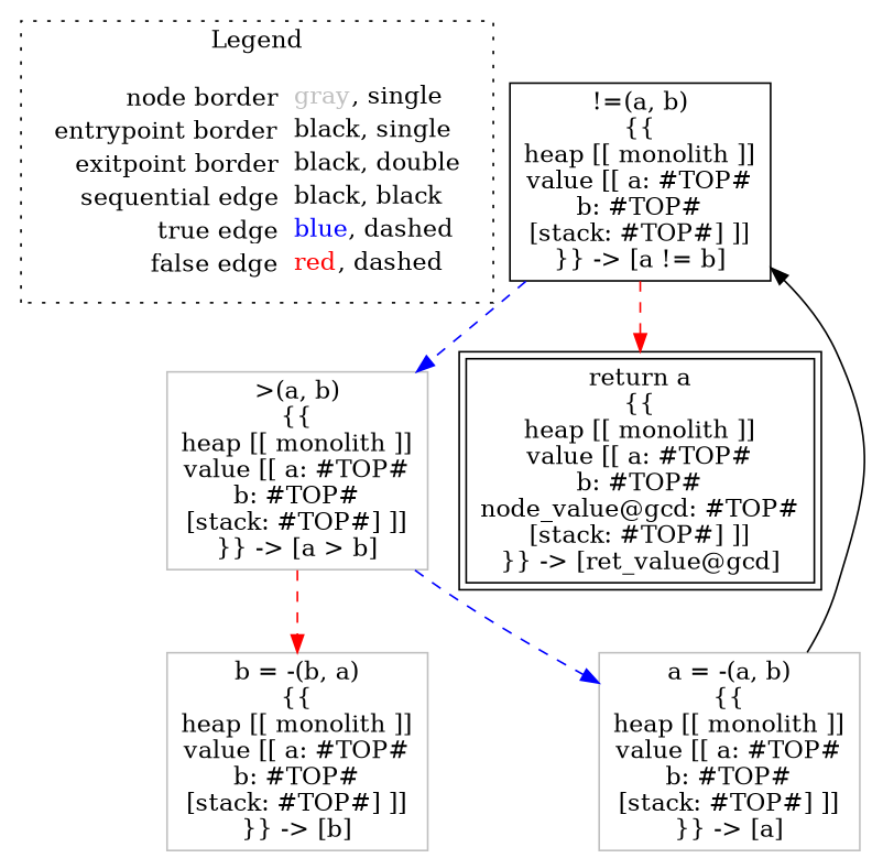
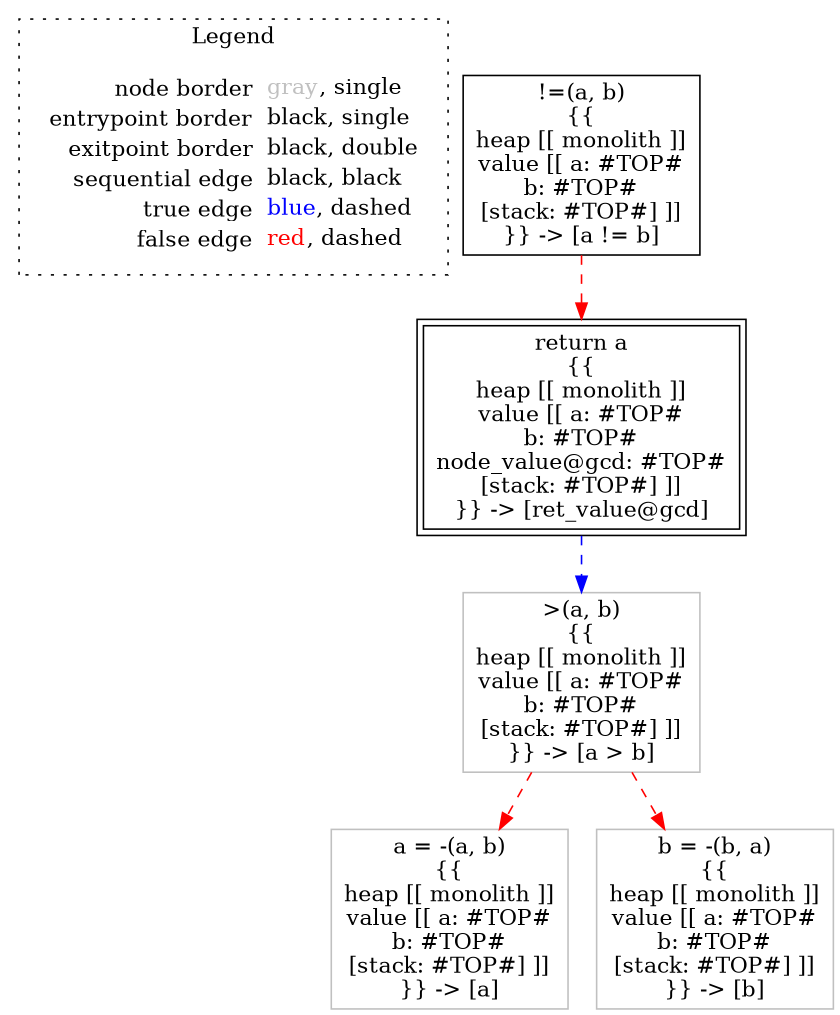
  digraph {
    fontname="DejaVu Serif"
    node [fontname="DejaVu Serif" shape=rect color=gray]
    edge [color=blue fontname="DejaVu Serif" style=dashed]
    n1 [label=<<table border="0" cellpadding="2" cellspacing="0" cellborder="0"><tr><td align="right">node border&nbsp;</td><td align="left"><font color="gray">gray</font>, single</td></tr><tr><td align="right">entrypoint border&nbsp;</td><td align="left"><font color="black">black</font>, single</td></tr><tr><td align="right">exitpoint border&nbsp;</td><td align="left"><font color="black">black</font>, double</td></tr><tr><td align="right">sequential edge&nbsp;</td><td align="left"><font color="black">black</font>, black</td></tr><tr><td align="right">true edge&nbsp;</td><td align="left"><font color="blue">blue</font>, dashed</td></tr><tr><td align="right">false edge&nbsp;</td><td align="left"><font color="red">red</font>, dashed</td></tr></table>> shape=plaintext color=""]
    n2 [color=black label=<!=(a, b)<BR/>{{<BR/>heap [[ monolith ]]<BR/>value [[ a: #TOP#<BR/>b: #TOP#<BR/>[stack: #TOP#] ]]<BR/>}} -&gt; [a != b]>]
    n3 [label=<&gt;(a, b)<BR/>{{<BR/>heap [[ monolith ]]<BR/>value [[ a: #TOP#<BR/>b: #TOP#<BR/>[stack: #TOP#] ]]<BR/>}} -&gt; [a &gt; b]>]
    n4 [color=black label=<return a<BR/>{{<BR/>heap [[ monolith ]]<BR/>value [[ a: #TOP#<BR/>b: #TOP#<BR/>node_value@gcd: #TOP#<BR/>[stack: #TOP#] ]]<BR/>}} -&gt; [ret_value@gcd]> peripheries=2]
    n5 [label=<a = -(a, b)<BR/>{{<BR/>heap [[ monolith ]]<BR/>value [[ a: #TOP#<BR/>b: #TOP#<BR/>[stack: #TOP#] ]]<BR/>}} -&gt; [a]>]
    n6 [label=<b = -(b, a)<BR/>{{<BR/>heap [[ monolith ]]<BR/>value [[ a: #TOP#<BR/>b: #TOP#<BR/>[stack: #TOP#] ]]<BR/>}} -&gt; [b]>]
    subgraph cluster_1 {
      label=Legend
      style=dotted
      n1
    }
-   n2 -> n3
+   n4 -> n3
    n2 -> n4 [color=red]
-   n3 -> n5
+   n3 -> n5 [color=red]
    n3 -> n6 [color=red]
-   n5 -> n2 [color=black style=""]
  }
